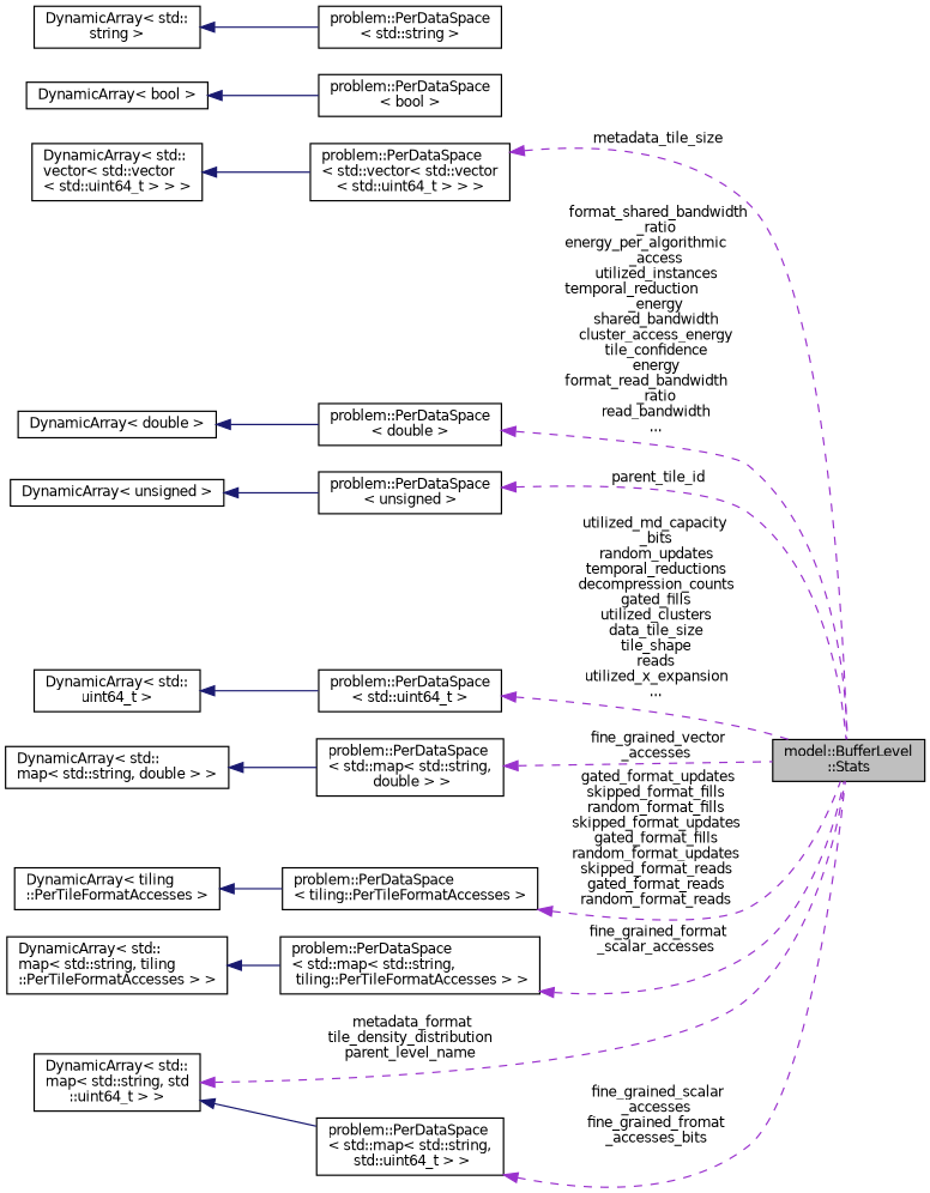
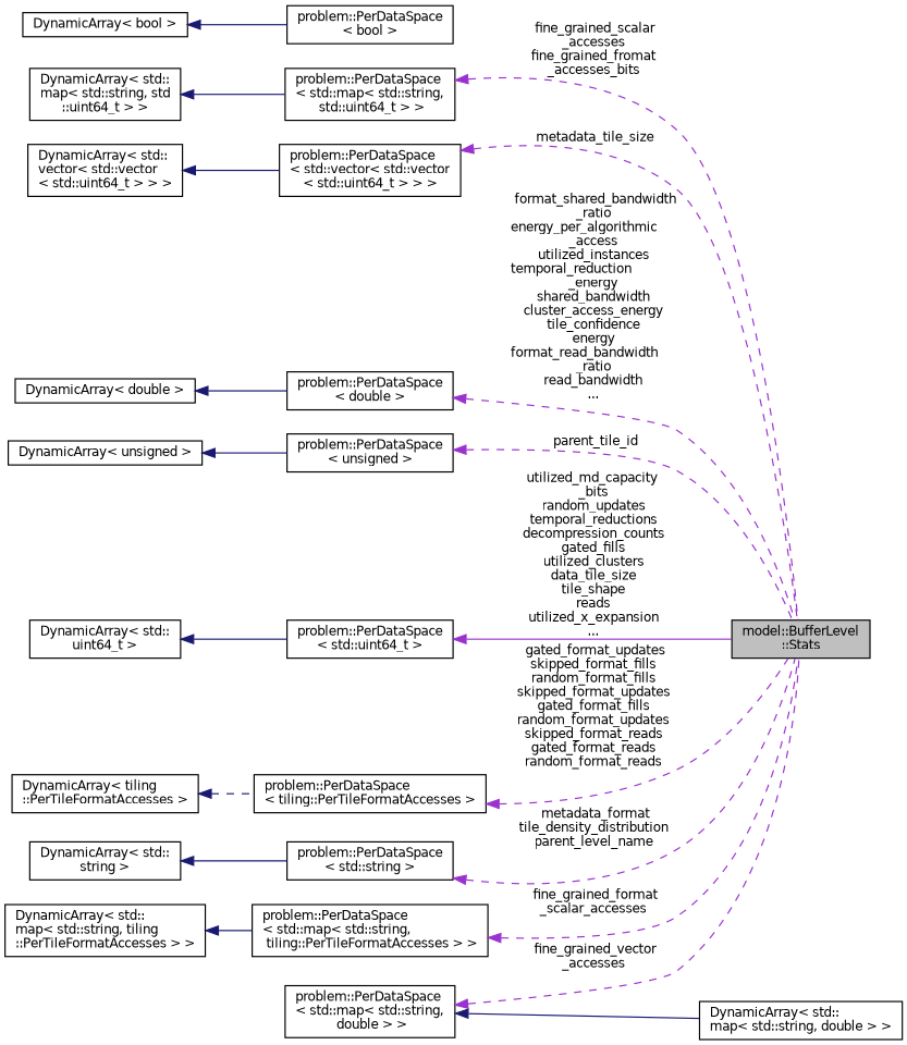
  digraph {
    rankdir=LR
    node [color=black fillcolor=white fontname=Helvetica fontsize=10 shape=record style=filled]
    edge [color=midnightblue dir=back fontname=Helvetica fontsize=10 labelfontname=Helvetica labelfontsize=10 style=solid]
    n1 [fillcolor=grey75 fontcolor=black height=0.2 label="model::BufferLevel\l::Stats" width=0.4]
    n2 [height=0.2 label="problem::PerDataSpace\l\< std::vector\< std::vector\l\< std::uint64_t \> \> \>" width=0.4]
    n3 [height=0.2 label="DynamicArray\< std::\lvector\< std::vector\l\< std::uint64_t \> \> \>" width=0.4]
    n4 [height=0.2 label="problem::PerDataSpace\l\< double \>" width=0.4]
    n5 [height=0.2 label="DynamicArray\< double \>" width=0.4]
    n6 [height=0.2 label="problem::PerDataSpace\l\< unsigned \>" width=0.4]
    n7 [height=0.2 label="DynamicArray\< unsigned \>" width=0.4]
    n8 [height=0.2 label="problem::PerDataSpace\l\< bool \>" width=0.4]
    n9 [height=0.2 label="DynamicArray\< bool \>" width=0.4]
    n10 [height=0.2 label="problem::PerDataSpace\l\< std::uint64_t \>" width=0.4]
    n11 [height=0.2 label="DynamicArray\< std::\luint64_t \>" width=0.4]
    n12 [height=0.2 label="problem::PerDataSpace\l\< std::map\< std::string,\l double \> \>" width=0.4]
    n13 [height=0.2 label="DynamicArray\< std::\lmap\< std::string, double \> \>" width=0.4]
    n14 [height=0.2 label="problem::PerDataSpace\l\< tiling::PerTileFormatAccesses \>" width=0.4]
    n15 [height=0.2 label="DynamicArray\< tiling\l::PerTileFormatAccesses \>" width=0.4]
    n16 [height=0.2 label="problem::PerDataSpace\l\< std::string \>" width=0.4]
    n17 [height=0.2 label="DynamicArray\< std::\lstring \>" width=0.4]
    n18 [height=0.2 label="problem::PerDataSpace\l\< std::map\< std::string,\l tiling::PerTileFormatAccesses \> \>" width=0.4]
    n19 [height=0.2 label="DynamicArray\< std::\lmap\< std::string, tiling\l::PerTileFormatAccesses \> \>" width=0.4]
    n20 [height=0.2 label="problem::PerDataSpace\l\< std::map\< std::string,\l std::uint64_t \> \>" width=0.4]
    n21 [height=0.2 label="DynamicArray\< std::\lmap\< std::string, std\l::uint64_t \> \>" width=0.4]
    n2 -> n1 [color=darkorchid3 label=" metadata_tile_size" style=dashed]
    n3 -> n2
    n4 -> n1 [color=darkorchid3 label=" format_shared_bandwidth\l_ratio\nenergy_per_algorithmic\l_access\nutilized_instances\ntemporal_reduction\l_energy\nshared_bandwidth\ncluster_access_energy\ntile_confidence\nenergy\nformat_read_bandwidth\l_ratio\nread_bandwidth\n..." style=dashed]
    n5 -> n4
    n6 -> n1 [color=darkorchid3 label=" parent_tile_id" style=dashed]
    n7 -> n6
    n9 -> n8
-   n10 -> n1 [color=darkorchid3 label=" utilized_md_capacity\l_bits\nrandom_updates\ntemporal_reductions\ndecompression_counts\ngated_fills\nutilized_clusters\ndata_tile_size\ntile_shape\nreads\nutilized_x_expansion\n..." style=dashed]
+   n10 -> n1 [color=darkorchid3 label=" utilized_md_capacity\l_bits\nrandom_updates\ntemporal_reductions\ndecompression_counts\ngated_fills\nutilized_clusters\ndata_tile_size\ntile_shape\nreads\nutilized_x_expansion\n..."]
    n11 -> n10
    n12 -> n1 [color=darkorchid3 label=" fine_grained_vector\l_accesses" style=dashed]
-   n13 -> n12
+   n12 -> n13
    n14 -> n1 [color=darkorchid3 label=" gated_format_updates\nskipped_format_fills\nrandom_format_fills\nskipped_format_updates\ngated_format_fills\nrandom_format_updates\nskipped_format_reads\ngated_format_reads\nrandom_format_reads" style=dashed]
-   n15 -> n14
-   n21 -> n1 [color=darkorchid3 label=" metadata_format\ntile_density_distribution\nparent_level_name" style=dashed]
+   n15 -> n14 [style=dashed]
+   n16 -> n1 [color=darkorchid3 label=" metadata_format\ntile_density_distribution\nparent_level_name" style=dashed]
    n17 -> n16
    n18 -> n1 [color=darkorchid3 label=" fine_grained_format\l_scalar_accesses" style=dashed]
    n19 -> n18
    n20 -> n1 [color=darkorchid3 label=" fine_grained_scalar\l_accesses\nfine_grained_fromat\l_accesses_bits" style=dashed]
    n21 -> n20
  }
